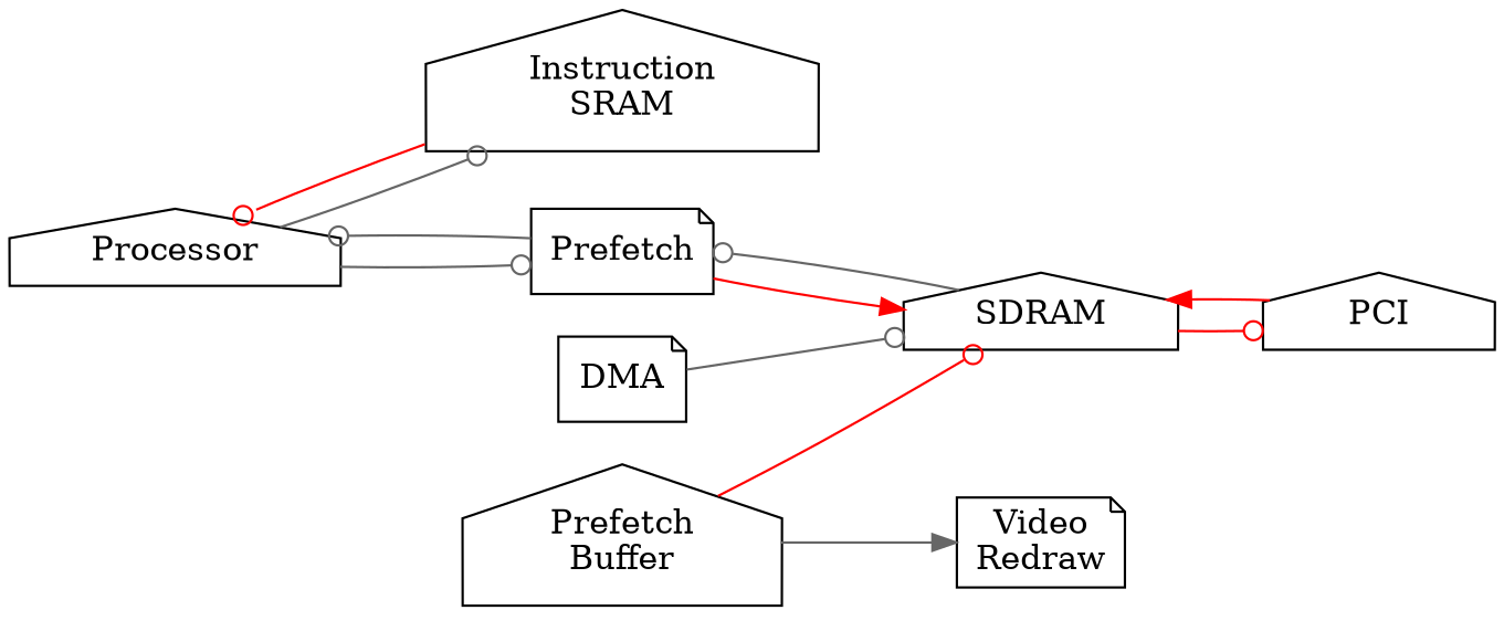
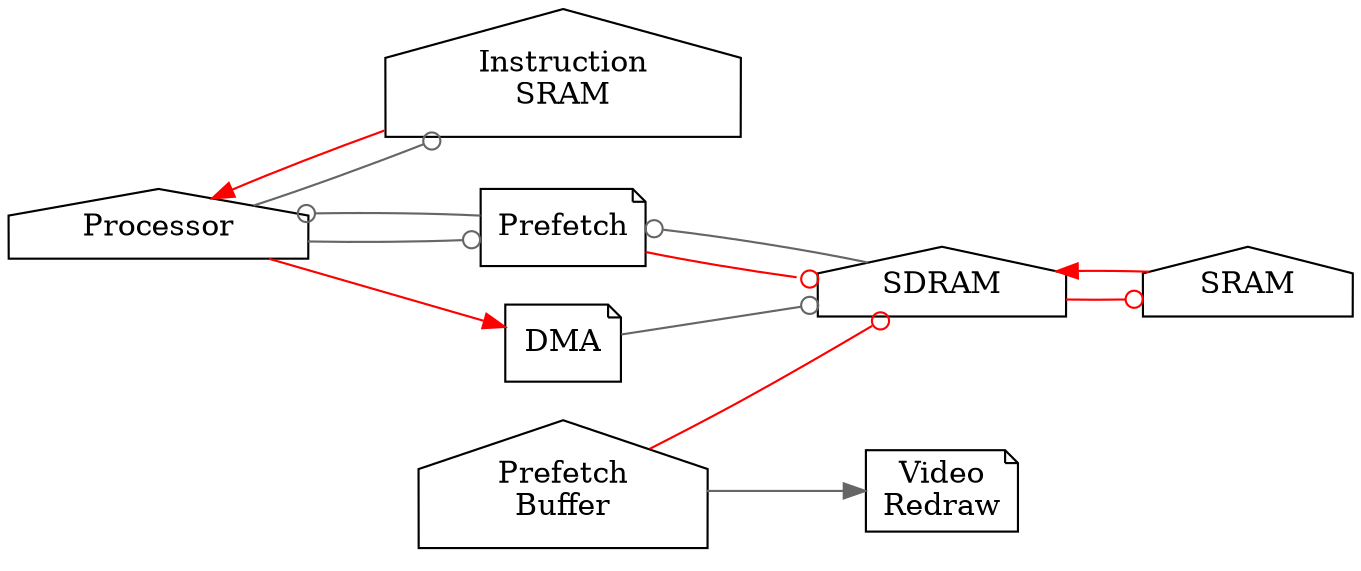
  digraph {
    rankdir=LR
    node [shape=house]
    edge [arrowhead=odot color=gray40]
    Processor
    "Instruction\nSRAM"
    n3 [label=Prefetch shape=note]
    DMA [shape=note]
    SDRAM
-   PCI
+   PCI [label=SRAM]
    "Prefetch\nBuffer"
    "Video\nRedraw" [shape=note]
    Processor -> "Instruction\nSRAM"
    Processor -> n3
-   "Instruction\nSRAM" -> Processor [color=red]
+   Processor -> DMA [arrowhead=normal color=red]
+   "Instruction\nSRAM" -> Processor [arrowhead=normal color=red]
    n3 -> Processor
-   n3 -> SDRAM [arrowhead=normal color=red]
+   n3 -> SDRAM [color=red]
    DMA -> SDRAM
    SDRAM -> n3
    SDRAM -> PCI [color=red]
    PCI -> SDRAM [arrowhead=normal color=red]
    "Prefetch\nBuffer" -> SDRAM [color=red]
    "Prefetch\nBuffer" -> "Video\nRedraw" [arrowhead=normal]
  }
